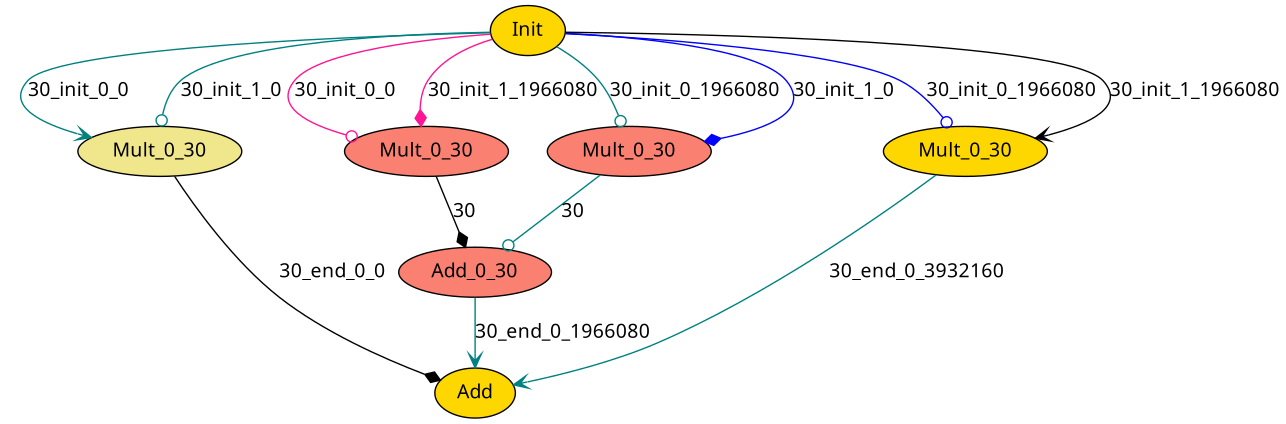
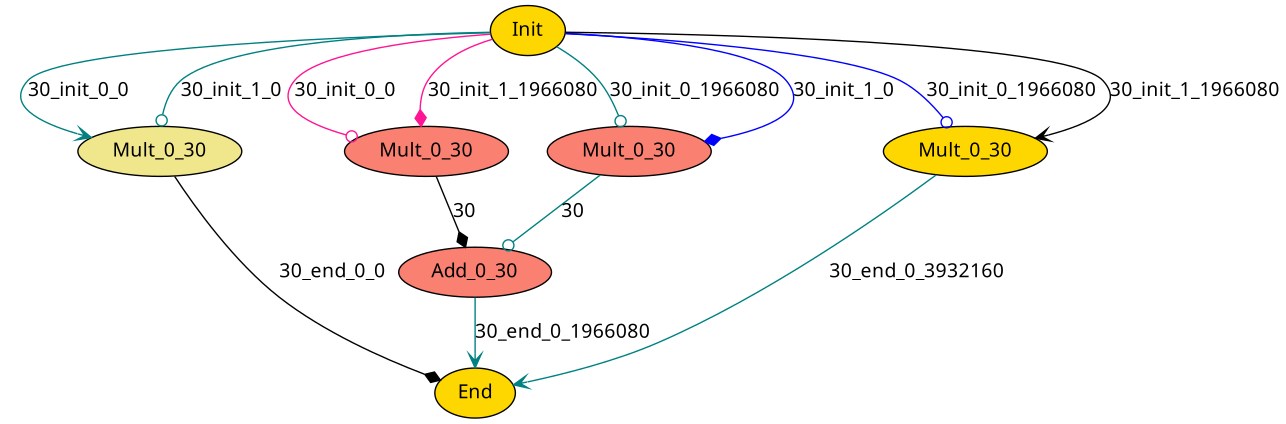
  digraph {
    fontname="Noto Sans"
    node [fillcolor=gold fontname="Noto Sans" style=filled]
    edge [arrowhead=odot color=teal fontname="Noto Sans"]
    n1 [height=0.5 label=Init width=0.75]
    n2 [fillcolor=khaki height=0.5 label=Mult_0_30 width=1.6429]
    n3 [fillcolor=salmon height=0.5 label=Mult_0_30 width=1.6429]
    n4 [fillcolor=salmon height=0.5 label=Mult_0_30 width=1.6429]
    n5 [height=0.5 label=Mult_0_30 width=1.6429]
-   n6 [height=0.5 label=Add width=0.81243]
+   n6 [height=0.5 label=End width=0.81243]
    n7 [fillcolor=salmon height=0.5 label=Add_0_30 width=1.5346]
    n1 -> n2 [arrowhead=vee label="30_init_0_0"]
    n1 -> n2 [label="30_init_1_0"]
    n1 -> n3 [color=deeppink label="30_init_0_0"]
    n1 -> n3 [arrowhead=diamond color=deeppink label="30_init_1_1966080"]
    n1 -> n4 [label="30_init_0_1966080"]
    n1 -> n4 [arrowhead=diamond color=blue label="30_init_1_0"]
    n1 -> n5 [color=blue label="30_init_0_1966080"]
    n1 -> n5 [arrowhead=vee color=black label="30_init_1_1966080"]
    n2 -> n6 [arrowhead=diamond color=black label="30_end_0_0"]
    n3 -> n7 [arrowhead=diamond color=black label=30]
    n4 -> n7 [label=30]
    n5 -> n6 [arrowhead=vee label="30_end_0_3932160"]
    n7 -> n6 [arrowhead=vee label="30_end_0_1966080"]
  }
